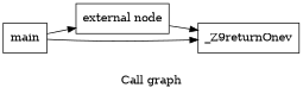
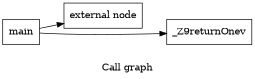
  digraph {
    label="Call graph"
    rankdir=LR
    node [shape=record]
    n1 [label="{external node}"]
    n2 [label="{_Z9returnOnev}"]
    n3 [label="{main}"]
-   n1 -> n2
    n3 -> n1
    n3 -> n2
  }
